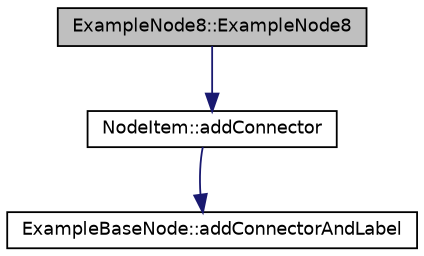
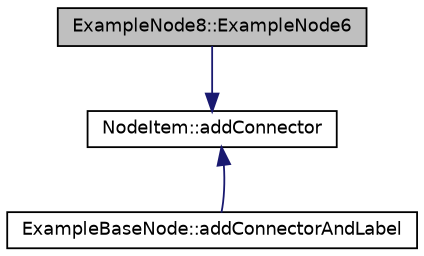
  digraph {
    rankdir=TB
    node [color=black fillcolor=white fontname=Helvetica fontsize=10 shape=record style=filled]
    edge [color=midnightblue fontname=Helvetica fontsize=10 labelfontname=Helvetica labelfontsize=10 style=solid]
-   n1 [fillcolor=grey75 fontcolor=black height=0.2 label="ExampleNode8::ExampleNode8" width=0.4]
+   n1 [fillcolor=grey75 fontcolor=black height=0.2 label="ExampleNode8::ExampleNode6" width=0.4]
    n2 [height=0.2 label="NodeItem::addConnector" width=0.4]
    n3 [height=0.2 label="ExampleBaseNode::addConnectorAndLabel" width=0.4]
    n1 -> n2
-   n2 -> n3
+   n3 -> n2
  }
